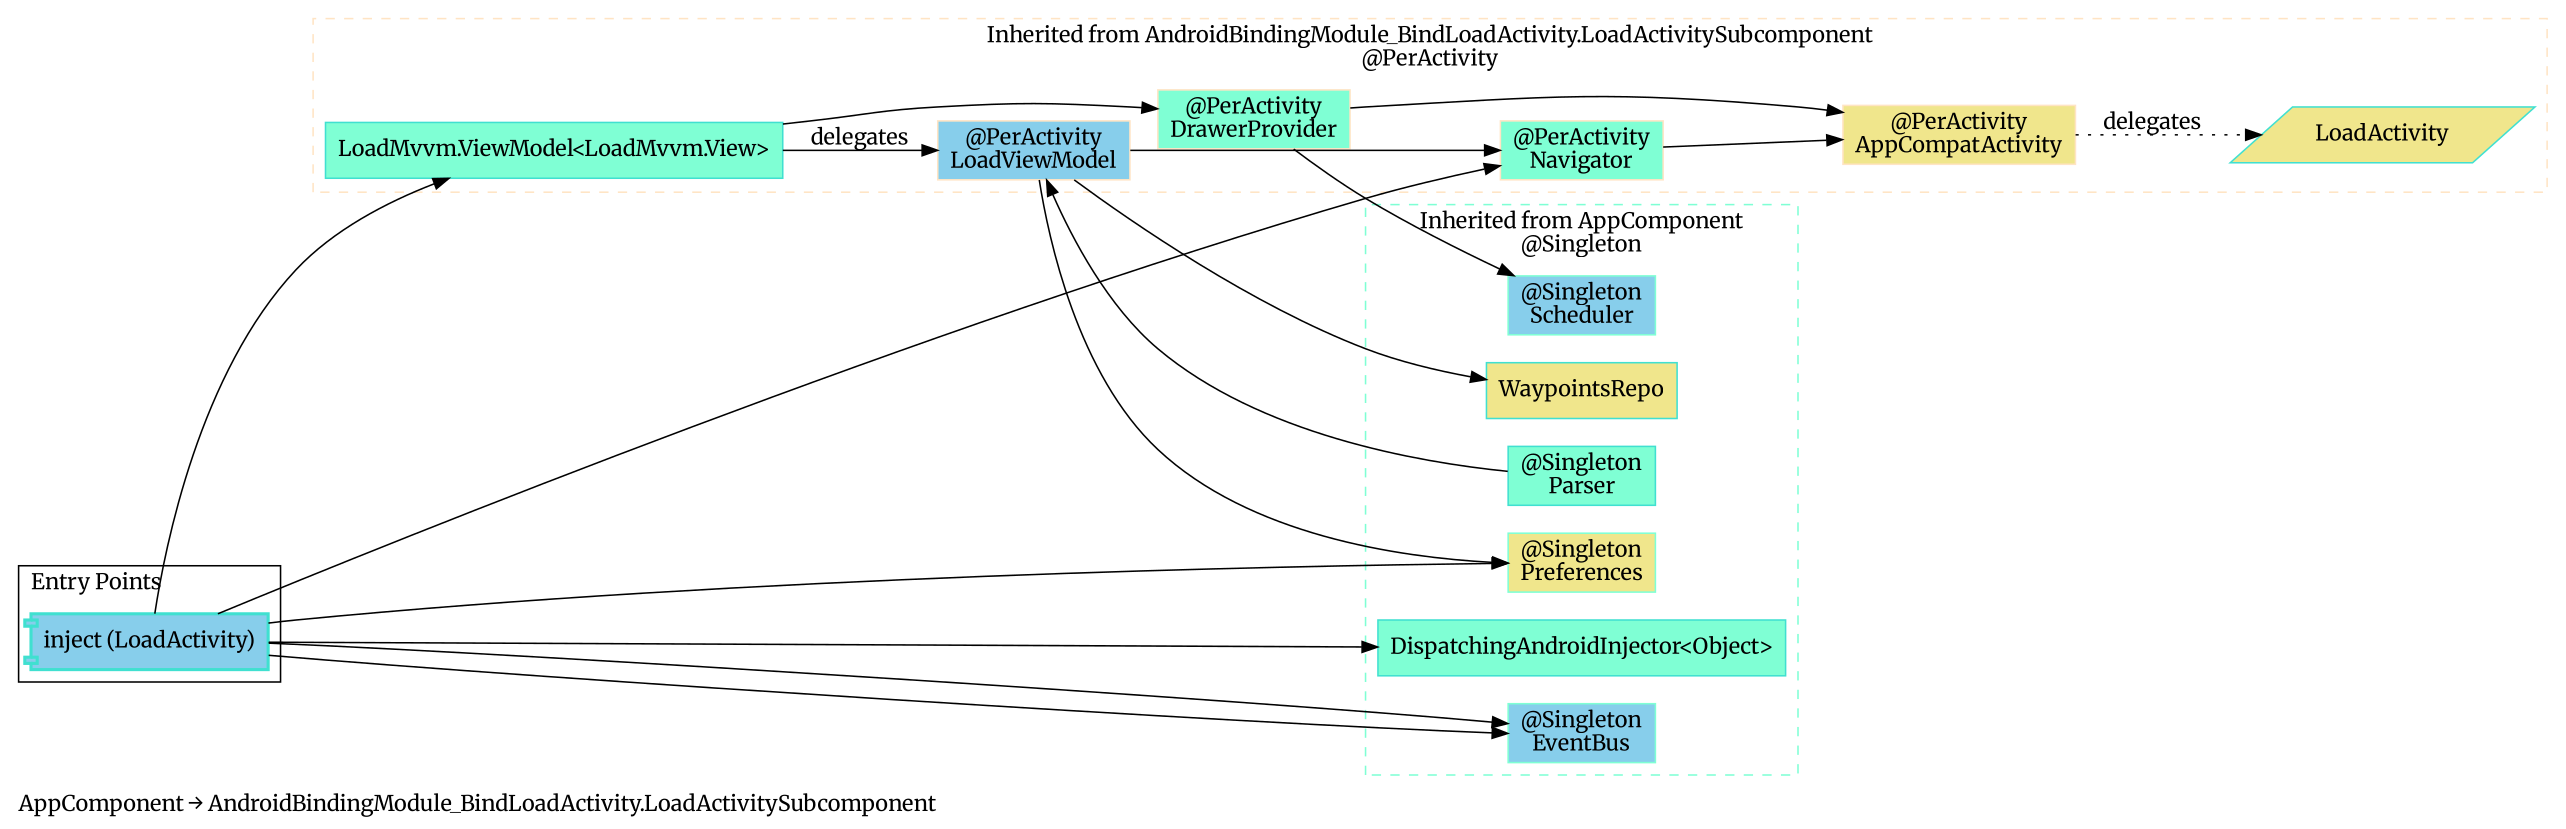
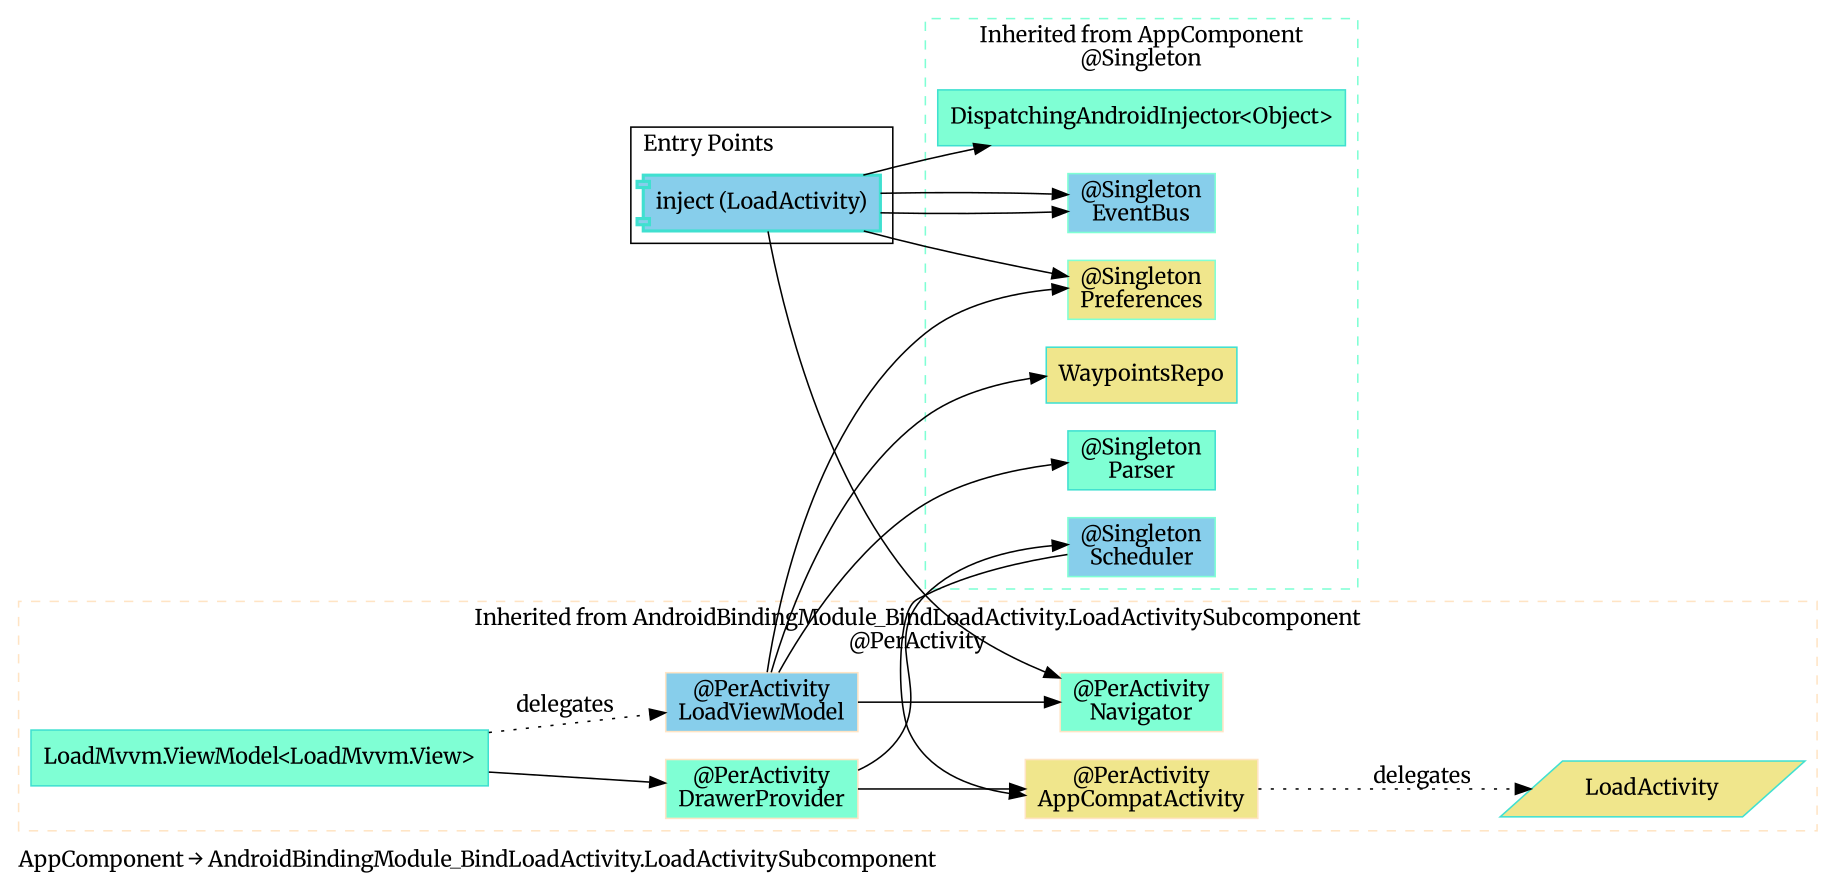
  digraph {
    compound=true
    fontname=Merriweather
    label="AppComponent → AndroidBindingModule_BindLoadActivity.LoadActivitySubcomponent"
    labeljust=l
    rankdir=LR
    node [color=turquoise fillcolor=aquamarine fontname=Merriweather shape=rectangle style=filled]
    edge [fontname=Merriweather]
    n1 [label="LoadMvvm.ViewModel<LoadMvvm.View>"]
    n2 [color=bisque label="@PerActivity\nDrawerProvider"]
    n3 [color=bisque label="@PerActivity\nNavigator"]
    n4 [color=bisque fillcolor=skyblue label="@PerActivity\nLoadViewModel"]
    n5 [color=bisque fillcolor=khaki label="@PerActivity\nAppCompatActivity"]
    n6 [fillcolor=khaki label=LoadActivity shape=parallelogram]
    n7 [fillcolor=skyblue label="inject (LoadActivity)" penwidth=2 shape=component]
    n8 [label="DispatchingAndroidInjector<Object>"]
    n9 [color=aquamarine fillcolor=skyblue label="@Singleton\nEventBus"]
    n10 [color=aquamarine fillcolor=khaki label="@Singleton\nPreferences"]
    n11 [color=aquamarine fillcolor=skyblue label="@Singleton\nScheduler"]
    n12 [fillcolor=khaki label=WaypointsRepo]
    n13 [label="@Singleton\nParser"]
    subgraph cluster_1 {
      color=bisque
      label="Inherited from AndroidBindingModule_BindLoadActivity.LoadActivitySubcomponent\n@PerActivity"
      labeljust=c
      style=dashed
      n1
      n2
      n3
      n4
      n5
      n6
    }
    subgraph cluster_2 {
      label=Subcomponents
      shape=folder
    }
    subgraph cluster_3 {
      label="Entry Points"
      n7
    }
    subgraph cluster_4 {
      label="Dependency Graph"
    }
    subgraph cluster_5 {
      color=aquamarine
      label="Inherited from AppComponent\n@Singleton"
      labeljust=c
      style=dashed
      n8
      n9
      n10
      n11
      n12
      n13
    }
    n1 -> n2
-   n1 -> n4 [label=delegates style=solid]
+   n1 -> n4 [label=delegates style=dotted]
    n2 -> n5
    n2 -> n11
-   n3 -> n5
+   n11 -> n5
    n4 -> n3
    n4 -> n10
    n4 -> n12
-   n13 -> n4
+   n4 -> n13
    n5 -> n6 [label=delegates style=dotted]
-   n7 -> n1
    n7 -> n3
    n7 -> n8
    n7 -> n9
    n7 -> n9
    n7 -> n10
  }
